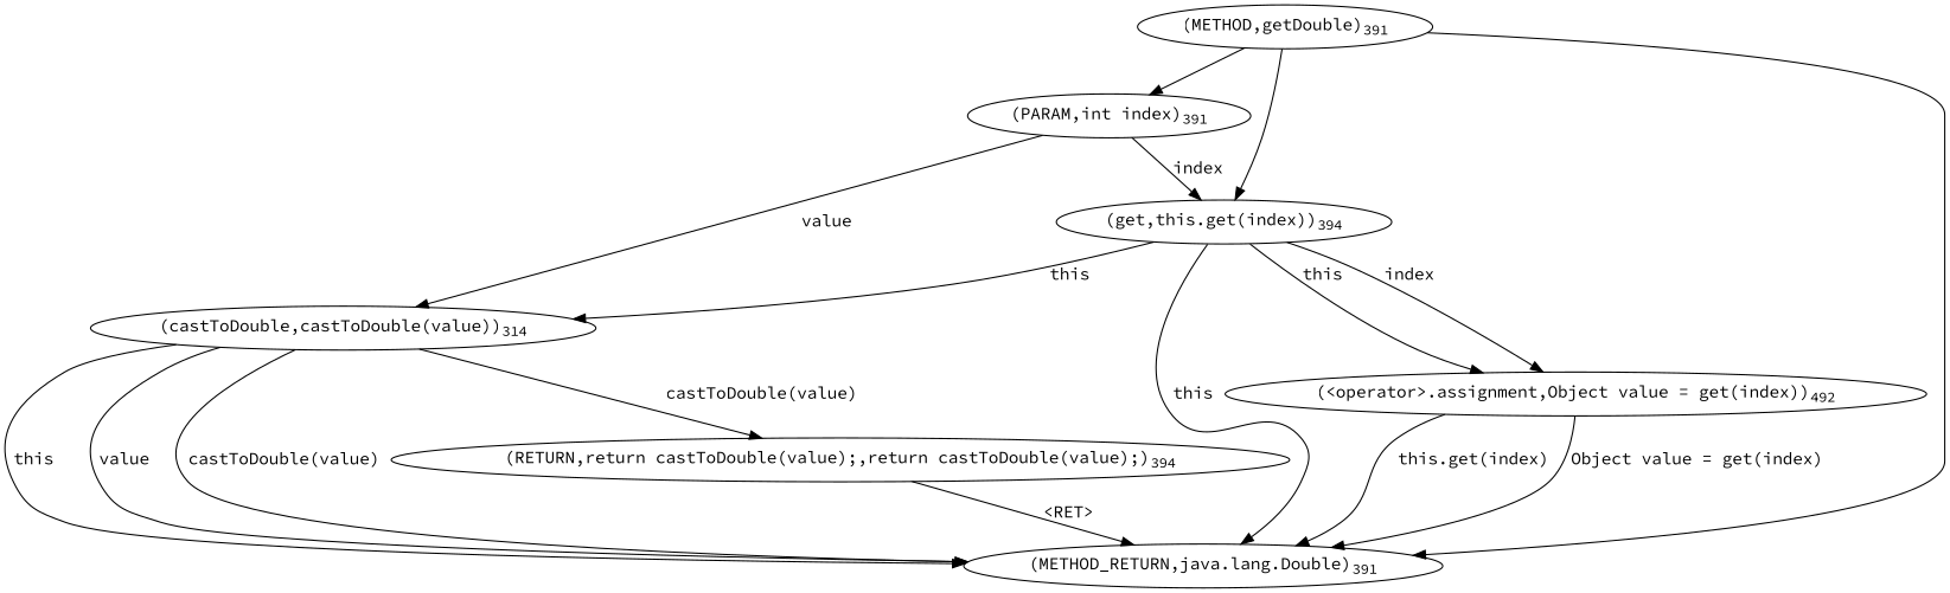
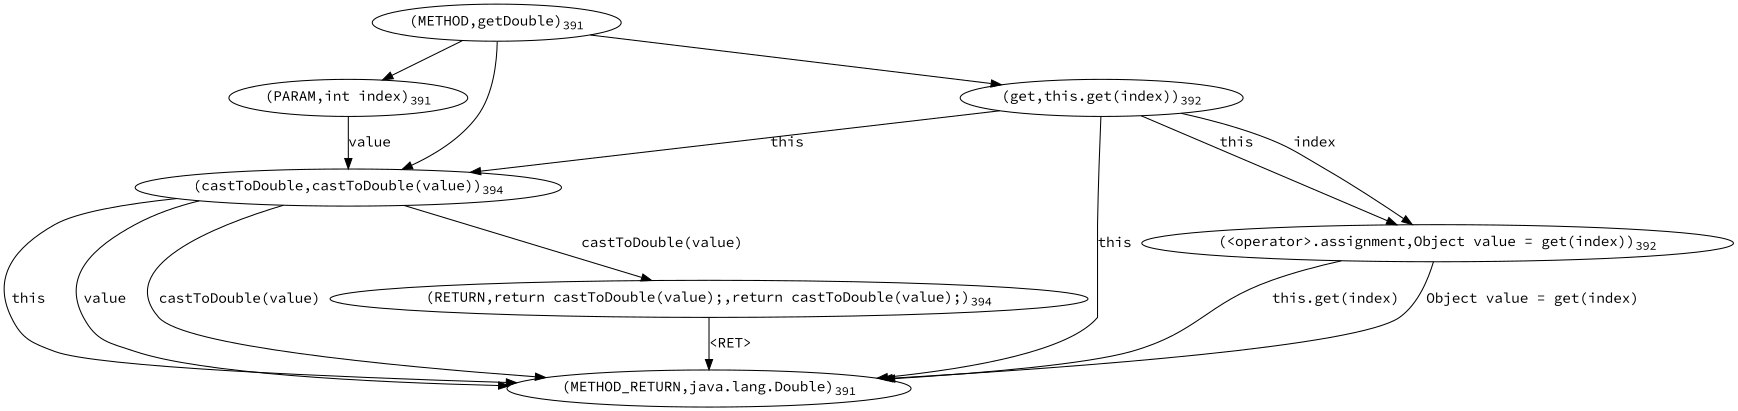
  digraph {
    fontname="Source Code Pro"
    node [fontname="Source Code Pro"]
    edge [fontname="Source Code Pro"]
    n1 [label=<(METHOD,getDouble)<SUB>391</SUB>>]
    n2 [label=<(PARAM,int index)<SUB>391</SUB>>]
-   n3 [label=<(castToDouble,castToDouble(value))<SUB>314</SUB>>]
-   n4 [label=<(get,this.get(index))<SUB>394</SUB>>]
+   n3 [label=<(castToDouble,castToDouble(value))<SUB>394</SUB>>]
+   n4 [label=<(get,this.get(index))<SUB>392</SUB>>]
    n5 [label=<(METHOD_RETURN,java.lang.Double)<SUB>391</SUB>>]
    n6 [label=<(RETURN,return castToDouble(value);,return castToDouble(value);)<SUB>394</SUB>>]
-   n7 [label=<(&lt;operator&gt;.assignment,Object value = get(index))<SUB>492</SUB>>]
+   n7 [label=<(&lt;operator&gt;.assignment,Object value = get(index))<SUB>392</SUB>>]
    n1 -> n2
-   n1 -> n5
+   n1 -> n3
    n1 -> n4
    n2 -> n3 [label=value]
-   n2 -> n4 [label=index]
    n3 -> n5 [label=this]
    n3 -> n5 [label=value]
    n3 -> n5 [label="castToDouble(value)"]
    n3 -> n6 [label="castToDouble(value)"]
    n4 -> n3 [label=this]
    n4 -> n5 [label=this]
    n4 -> n7 [label=this]
    n4 -> n7 [label=index]
    n6 -> n5 [label="&lt;RET&gt;"]
    n7 -> n5 [label="this.get(index)"]
    n7 -> n5 [label="Object value = get(index)"]
  }
